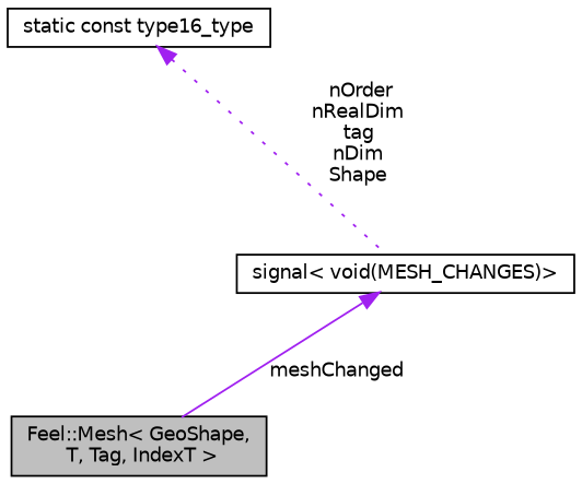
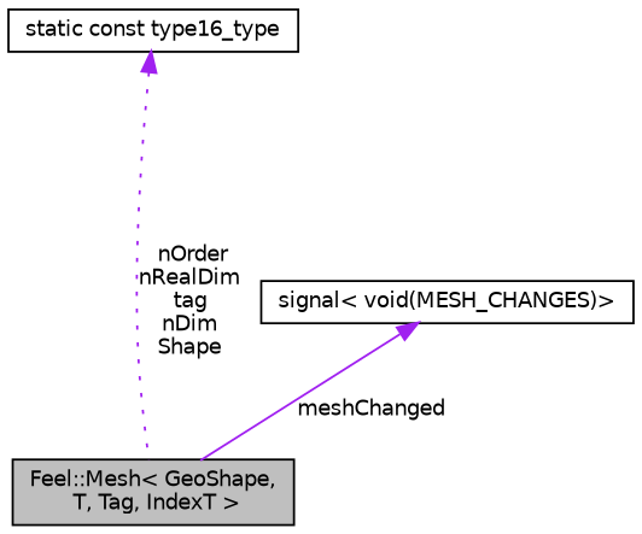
  digraph {
    node [color=black fillcolor=white fontname=Helvetica fontsize=10 shape=record style=filled]
    edge [color=purple dir=back fontname=Helvetica fontsize=10 labelfontname=Helvetica labelfontsize=10]
    n1 [fillcolor=grey75 fontcolor=black height=0.2 label="Feel::Mesh\< GeoShape,\l T, Tag, IndexT \>" width=0.4]
    n2 [height=0.2 label="static const type16_type" width=0.4]
    n3 [height=0.2 label="signal\< void(MESH_CHANGES)\>" width=0.4]
-   n2 -> n3 [label=" nOrder\nnRealDim\ntag\nnDim\nShape" style=dotted]
+   n2 -> n1 [label=" nOrder\nnRealDim\ntag\nnDim\nShape" style=dotted]
    n3 -> n1 [label=" meshChanged" style=solid]
  }
